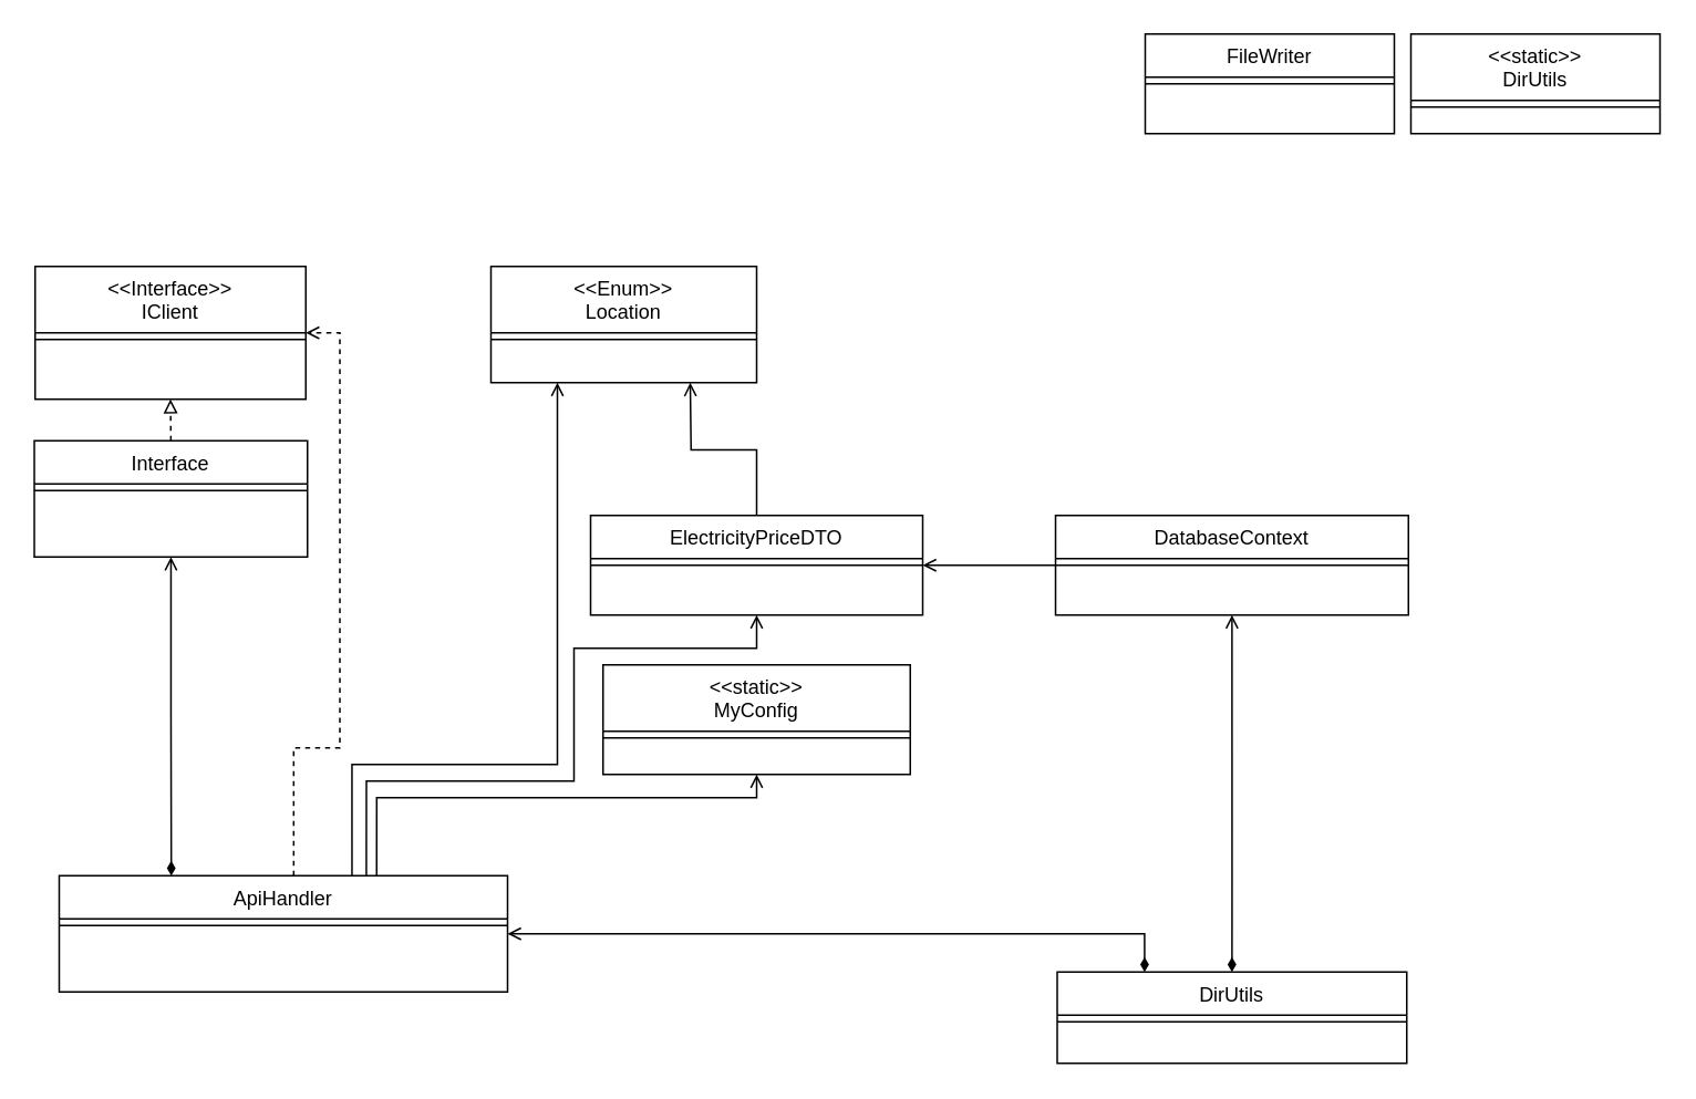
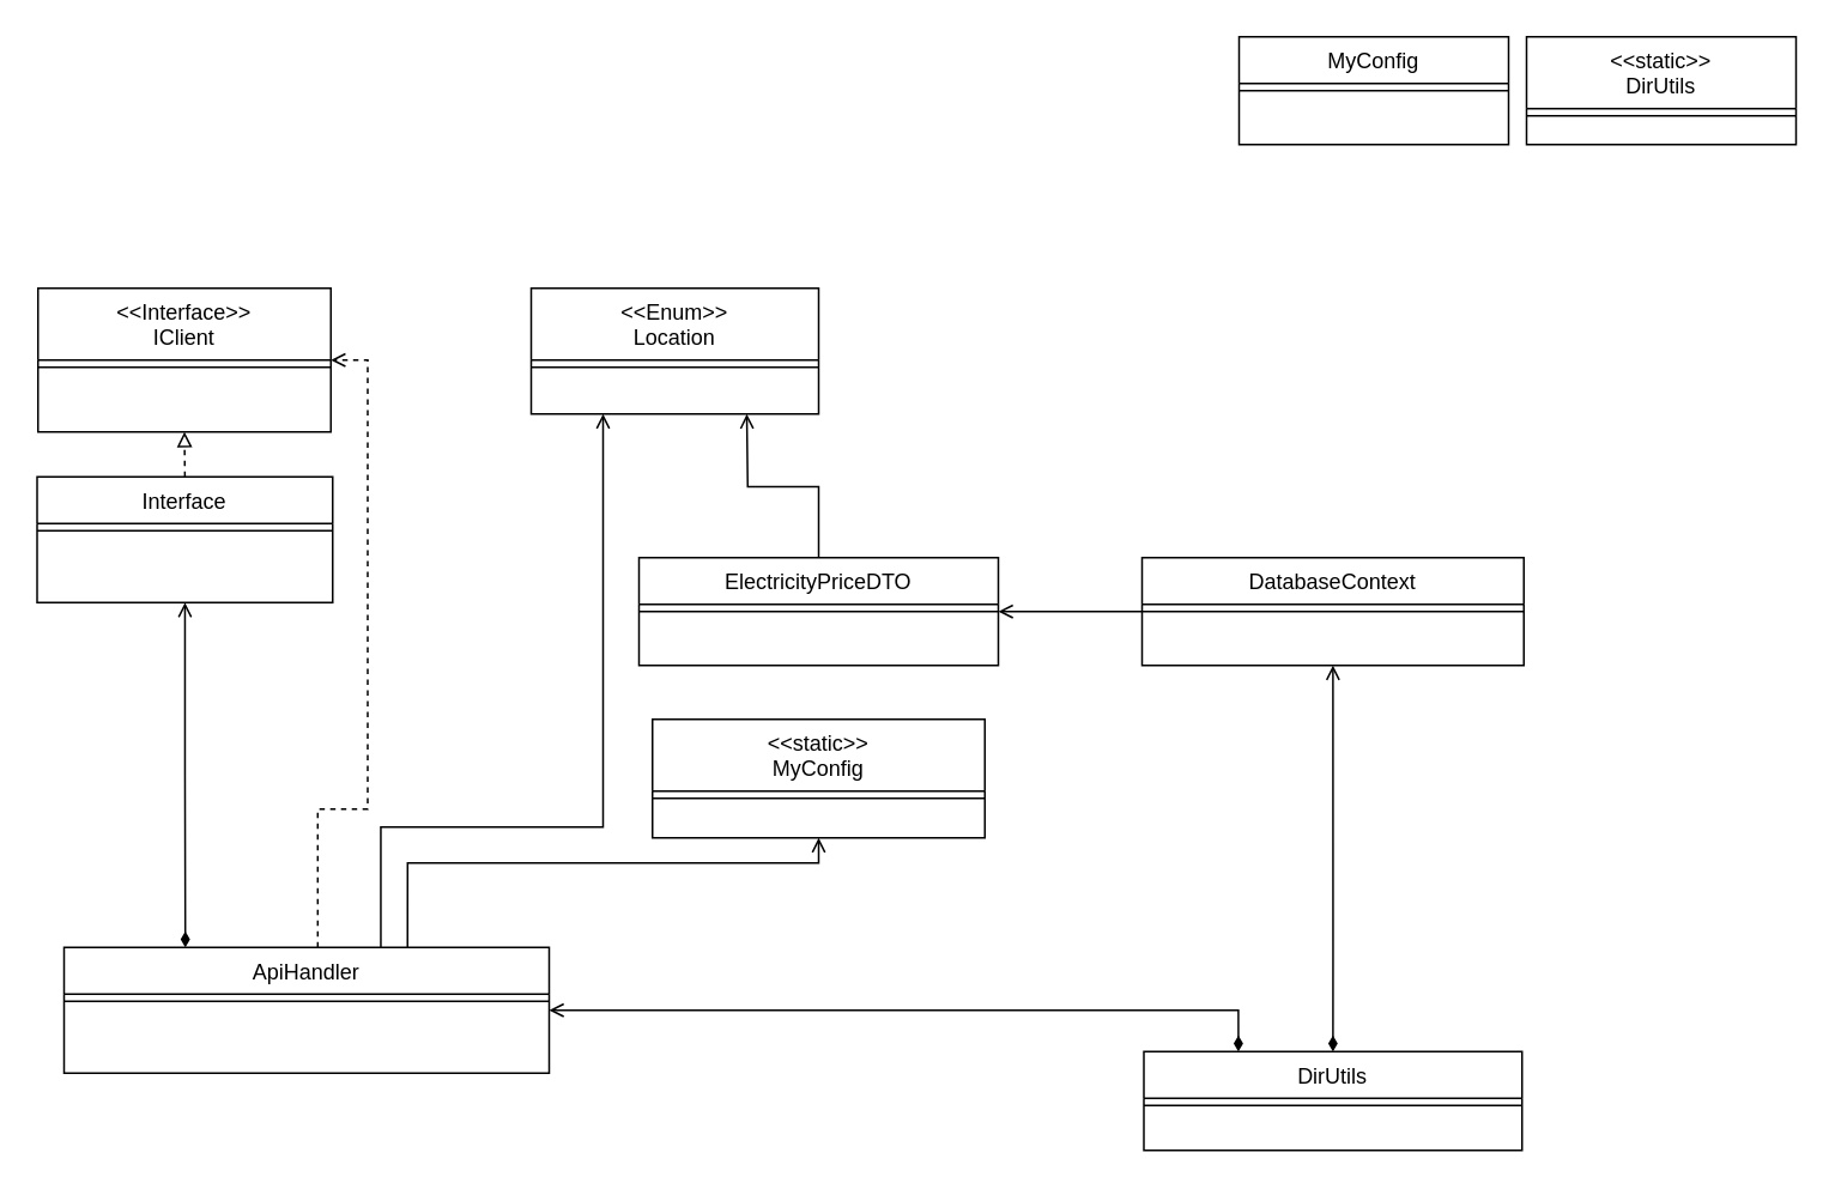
  <mxCell id="0" />
  <mxCell id="1" parent="0" />
  <mxCell id="2" style="edgeStyle=orthogonalEdgeStyle;rounded=0;orthogonalLoop=1;jettySize=auto;html=1;exitX=0.523;exitY=0.001;exitDx=0;exitDy=0;entryX=1;entryY=0.5;entryDx=0;entryDy=0;dashed=1;endArrow=open;endFill=0;endSize=6;exitPerimeter=0;" parent="1" source="5" target="24" edge="1"><mxGeometry relative="1" as="geometry"><Array as="points"><mxPoint x="176" y="450" /><mxPoint x="204" y="450" /><mxPoint x="204" y="200" /></Array></mxGeometry></mxCell>
- <mxCell id="3" style="edgeStyle=orthogonalEdgeStyle;rounded=0;orthogonalLoop=1;jettySize=auto;html=1;entryX=0.5;entryY=1;entryDx=0;entryDy=0;startArrow=none;startFill=0;endArrow=open;endFill=0;endSize=6;exitX=0.685;exitY=-0.001;exitDx=0;exitDy=0;exitPerimeter=0;" parent="1" source="5" target="8" edge="1"><mxGeometry relative="1" as="geometry"><Array as="points"><mxPoint x="220" y="470" /><mxPoint x="345" y="470" /><mxPoint x="345" y="390" /><mxPoint x="455" y="390" /></Array></mxGeometry></mxCell>
  <mxCell id="4" style="edgeStyle=orthogonalEdgeStyle;rounded=0;orthogonalLoop=1;jettySize=auto;html=1;entryX=0.25;entryY=1;entryDx=0;entryDy=0;startArrow=none;startFill=0;endArrow=open;endFill=0;endSize=6;exitX=0.653;exitY=-0.002;exitDx=0;exitDy=0;exitPerimeter=0;" parent="1" source="5" target="26" edge="1"><mxGeometry relative="1" as="geometry"><mxPoint x="315" y="1250" as="sourcePoint" /><Array as="points"><mxPoint x="211" y="460" /><mxPoint x="335" y="460" /></Array></mxGeometry></mxCell>
  <mxCell id="5" value="ApiHandler" style="swimlane;fontStyle=0;align=center;verticalAlign=top;childLayout=stackLayout;horizontal=1;startSize=26;horizontalStack=0;resizeParent=1;resizeLast=0;collapsible=1;marginBottom=0;rounded=0;shadow=0;strokeWidth=1;" parent="1" vertex="1"><mxGeometry x="35" y="527" width="270" height="70" as="geometry"><mxRectangle x="230" y="140" width="160" height="26" as="alternateBounds" /></mxGeometry></mxCell>
  <mxCell id="6" value="" style="line;html=1;strokeWidth=1;align=left;verticalAlign=middle;spacingTop=-1;spacingLeft=3;spacingRight=3;rotatable=0;labelPosition=right;points=[];portConstraint=eastwest;" parent="5" vertex="1"><mxGeometry y="26" width="270" height="8" as="geometry" /></mxCell>
  <mxCell id="7" style="edgeStyle=orthogonalEdgeStyle;rounded=0;orthogonalLoop=1;jettySize=auto;html=1;startArrow=none;startFill=0;endArrow=open;endFill=0;endSize=6;" parent="1" source="8" edge="1"><mxGeometry relative="1" as="geometry"><mxPoint x="415" y="230" as="targetPoint" /></mxGeometry></mxCell>
  <mxCell id="8" value="ElectricityPriceDTO" style="swimlane;fontStyle=0;align=center;verticalAlign=top;childLayout=stackLayout;horizontal=1;startSize=26;horizontalStack=0;resizeParent=1;resizeLast=0;collapsible=1;marginBottom=0;rounded=0;shadow=0;strokeWidth=1;" parent="1" vertex="1"><mxGeometry x="355" y="310" width="200" height="60" as="geometry"><mxRectangle x="230" y="140" width="160" height="26" as="alternateBounds" /></mxGeometry></mxCell>
  <mxCell id="9" value="" style="line;html=1;strokeWidth=1;align=left;verticalAlign=middle;spacingTop=-1;spacingLeft=3;spacingRight=3;rotatable=0;labelPosition=right;points=[];portConstraint=eastwest;" parent="8" vertex="1"><mxGeometry y="26" width="200" height="8" as="geometry" /></mxCell>
  <mxCell id="10" style="edgeStyle=orthogonalEdgeStyle;rounded=0;orthogonalLoop=1;jettySize=auto;html=1;entryX=1;entryY=0.5;entryDx=0;entryDy=0;startArrow=none;startFill=0;endArrow=open;endFill=0;endSize=6;" parent="1" source="11" target="8" edge="1"><mxGeometry relative="1" as="geometry"><mxPoint x="605" y="344" as="targetPoint" /></mxGeometry></mxCell>
  <mxCell id="11" value="DatabaseContext" style="swimlane;fontStyle=0;align=center;verticalAlign=top;childLayout=stackLayout;horizontal=1;startSize=26;horizontalStack=0;resizeParent=1;resizeLast=0;collapsible=1;marginBottom=0;rounded=0;shadow=0;strokeWidth=1;" parent="1" vertex="1"><mxGeometry x="635" y="310" width="212.5" height="60" as="geometry"><mxRectangle x="230" y="140" width="160" height="26" as="alternateBounds" /></mxGeometry></mxCell>
  <mxCell id="12" value="" style="line;html=1;strokeWidth=1;align=left;verticalAlign=middle;spacingTop=-1;spacingLeft=3;spacingRight=3;rotatable=0;labelPosition=right;points=[];portConstraint=eastwest;" parent="11" vertex="1"><mxGeometry y="26" width="212.5" height="8" as="geometry" /></mxCell>
  <mxCell id="13" style="edgeStyle=orthogonalEdgeStyle;rounded=0;orthogonalLoop=1;jettySize=auto;html=1;entryX=0.5;entryY=1;entryDx=0;entryDy=0;endArrow=block;endFill=0;dashed=1;endSize=6;exitX=0.5;exitY=0;exitDx=0;exitDy=0;" parent="1" source="15" target="24" edge="1"><mxGeometry relative="1" as="geometry"><mxPoint x="102" y="239" as="targetPoint" /><mxPoint x="102" y="272" as="sourcePoint" /><Array as="points" /></mxGeometry></mxCell>
  <mxCell id="14" style="edgeStyle=orthogonalEdgeStyle;rounded=0;orthogonalLoop=1;jettySize=auto;html=1;endArrow=diamondThin;endFill=1;endSize=6;startArrow=open;startFill=0;entryX=0.25;entryY=0;entryDx=0;entryDy=0;" parent="1" source="15" target="5" edge="1"><mxGeometry relative="1" as="geometry"><mxPoint x="125" y="620" as="targetPoint" /></mxGeometry></mxCell>
  <mxCell id="15" value="Interface" style="swimlane;fontStyle=0;align=center;verticalAlign=top;childLayout=stackLayout;horizontal=1;startSize=26;horizontalStack=0;resizeParent=1;resizeLast=0;collapsible=1;marginBottom=0;rounded=0;shadow=0;strokeWidth=1;" parent="1" vertex="1"><mxGeometry x="20" y="265" width="164.5" height="70" as="geometry"><mxRectangle x="230" y="140" width="160" height="26" as="alternateBounds" /></mxGeometry></mxCell>
  <mxCell id="16" value="" style="line;html=1;strokeWidth=1;align=left;verticalAlign=middle;spacingTop=-1;spacingLeft=3;spacingRight=3;rotatable=0;labelPosition=right;points=[];portConstraint=eastwest;" parent="15" vertex="1"><mxGeometry y="26" width="164.5" height="8" as="geometry" /></mxCell>
  <mxCell id="17" style="edgeStyle=orthogonalEdgeStyle;rounded=0;orthogonalLoop=1;jettySize=auto;html=1;entryX=1;entryY=0.5;entryDx=0;entryDy=0;startArrow=diamondThin;startFill=1;endArrow=open;endFill=0;endSize=6;exitX=0.25;exitY=0;exitDx=0;exitDy=0;" parent="1" source="20" target="5" edge="1"><mxGeometry relative="1" as="geometry"><mxPoint x="485" y="723" as="targetPoint" /><Array as="points"><mxPoint x="689" y="562" /></Array></mxGeometry></mxCell>
  <mxCell id="18" style="edgeStyle=orthogonalEdgeStyle;rounded=0;orthogonalLoop=1;jettySize=auto;html=1;exitX=0.5;exitY=0;exitDx=0;exitDy=0;entryX=0.5;entryY=1;entryDx=0;entryDy=0;startArrow=diamondThin;startFill=1;endArrow=open;endFill=0;endSize=6;" parent="1" source="20" target="11" edge="1"><mxGeometry relative="1" as="geometry"><Array as="points"><mxPoint x="741" y="526" /></Array></mxGeometry></mxCell>
  <mxCell id="19" style="edgeStyle=orthogonalEdgeStyle;rounded=0;orthogonalLoop=1;jettySize=auto;html=1;entryX=0.5;entryY=1;entryDx=0;entryDy=0;startArrow=none;startFill=0;endArrow=open;endFill=0;endSize=6;exitX=0.708;exitY=-0.001;exitDx=0;exitDy=0;exitPerimeter=0;" parent="1" source="5" target="28" edge="1"><mxGeometry relative="1" as="geometry"><Array as="points"><mxPoint x="226" y="480" /><mxPoint x="455" y="480" /></Array></mxGeometry></mxCell>
  <mxCell id="20" value="DirUtils" style="swimlane;fontStyle=0;align=center;verticalAlign=top;childLayout=stackLayout;horizontal=1;startSize=26;horizontalStack=0;resizeParent=1;resizeLast=0;collapsible=1;marginBottom=0;rounded=0;shadow=0;strokeWidth=1;" parent="1" vertex="1"><mxGeometry x="636" y="585" width="210.5" height="55" as="geometry"><mxRectangle x="230" y="140" width="160" height="26" as="alternateBounds" /></mxGeometry></mxCell>
  <mxCell id="21" value="" style="line;html=1;strokeWidth=1;align=left;verticalAlign=middle;spacingTop=-1;spacingLeft=3;spacingRight=3;rotatable=0;labelPosition=right;points=[];portConstraint=eastwest;" parent="20" vertex="1"><mxGeometry y="26" width="210.5" height="8" as="geometry" /></mxCell>
- <mxCell id="22" value="FileWriter" style="swimlane;fontStyle=0;align=center;verticalAlign=top;childLayout=stackLayout;horizontal=1;startSize=26;horizontalStack=0;resizeParent=1;resizeLast=0;collapsible=1;marginBottom=0;rounded=0;shadow=0;strokeWidth=1;" parent="1" vertex="1"><mxGeometry x="689" y="20" width="150" height="60" as="geometry"><mxRectangle x="230" y="140" width="160" height="26" as="alternateBounds" /></mxGeometry></mxCell>
+ <mxCell id="22" value="MyConfig" style="swimlane;fontStyle=0;align=center;verticalAlign=top;childLayout=stackLayout;horizontal=1;startSize=26;horizontalStack=0;resizeParent=1;resizeLast=0;collapsible=1;marginBottom=0;rounded=0;shadow=0;strokeWidth=1;" parent="1" vertex="1"><mxGeometry x="689" y="20" width="150" height="60" as="geometry"><mxRectangle x="230" y="140" width="160" height="26" as="alternateBounds" /></mxGeometry></mxCell>
  <mxCell id="23" value="" style="line;html=1;strokeWidth=1;align=left;verticalAlign=middle;spacingTop=-1;spacingLeft=3;spacingRight=3;rotatable=0;labelPosition=right;points=[];portConstraint=eastwest;" parent="22" vertex="1"><mxGeometry y="26" width="150" height="8" as="geometry" /></mxCell>
  <mxCell id="24" value="&lt;&lt;Interface&gt;&gt;&#10;IClient" style="swimlane;fontStyle=0;align=center;verticalAlign=top;childLayout=stackLayout;horizontal=1;startSize=40;horizontalStack=0;resizeParent=1;resizeLast=0;collapsible=1;marginBottom=0;rounded=0;shadow=0;strokeWidth=1;" parent="1" vertex="1"><mxGeometry x="20.5" y="160" width="163" height="80" as="geometry"><mxRectangle x="230" y="140" width="160" height="26" as="alternateBounds" /></mxGeometry></mxCell>
  <mxCell id="25" value="" style="line;html=1;strokeWidth=1;align=left;verticalAlign=middle;spacingTop=-1;spacingLeft=3;spacingRight=3;rotatable=0;labelPosition=right;points=[];portConstraint=eastwest;" parent="24" vertex="1"><mxGeometry y="40" width="163" height="8" as="geometry" /></mxCell>
  <mxCell id="26" value="&lt;&lt;Enum&gt;&gt;&#10;Location" style="swimlane;fontStyle=0;align=center;verticalAlign=top;childLayout=stackLayout;horizontal=1;startSize=40;horizontalStack=0;resizeParent=1;resizeLast=0;collapsible=1;marginBottom=0;rounded=0;shadow=0;strokeWidth=1;" parent="1" vertex="1"><mxGeometry x="295" y="160" width="160" height="70" as="geometry"><mxRectangle x="230" y="140" width="160" height="26" as="alternateBounds" /></mxGeometry></mxCell>
  <mxCell id="27" value="" style="line;html=1;strokeWidth=1;align=left;verticalAlign=middle;spacingTop=-1;spacingLeft=3;spacingRight=3;rotatable=0;labelPosition=right;points=[];portConstraint=eastwest;" parent="26" vertex="1"><mxGeometry y="40" width="160" height="8" as="geometry" /></mxCell>
  <mxCell id="28" value="&lt;&lt;static&gt;&gt;&#10;MyConfig" style="swimlane;fontStyle=0;align=center;verticalAlign=top;childLayout=stackLayout;horizontal=1;startSize=40;horizontalStack=0;resizeParent=1;resizeLast=0;collapsible=1;marginBottom=0;rounded=0;shadow=0;strokeWidth=1;" parent="1" vertex="1"><mxGeometry x="362.5" y="400" width="185" height="66" as="geometry"><mxRectangle x="230" y="140" width="160" height="26" as="alternateBounds" /></mxGeometry></mxCell>
  <mxCell id="29" value="" style="line;html=1;strokeWidth=1;align=left;verticalAlign=middle;spacingTop=-1;spacingLeft=3;spacingRight=3;rotatable=0;labelPosition=right;points=[];portConstraint=eastwest;" parent="28" vertex="1"><mxGeometry y="40" width="185" height="8" as="geometry" /></mxCell>
  <mxCell id="30" value="&lt;&lt;static&gt;&gt;&#10;DirUtils" style="swimlane;fontStyle=0;align=center;verticalAlign=top;childLayout=stackLayout;horizontal=1;startSize=40;horizontalStack=0;resizeParent=1;resizeLast=0;collapsible=1;marginBottom=0;rounded=0;shadow=0;strokeWidth=1;" parent="1" vertex="1"><mxGeometry x="849" y="20" width="150" height="60" as="geometry"><mxRectangle x="230" y="140" width="160" height="26" as="alternateBounds" /></mxGeometry></mxCell>
  <mxCell id="31" value="" style="line;html=1;strokeWidth=1;align=left;verticalAlign=middle;spacingTop=-1;spacingLeft=3;spacingRight=3;rotatable=0;labelPosition=right;points=[];portConstraint=eastwest;" parent="30" vertex="1"><mxGeometry y="40" width="150" height="8" as="geometry" /></mxCell>
